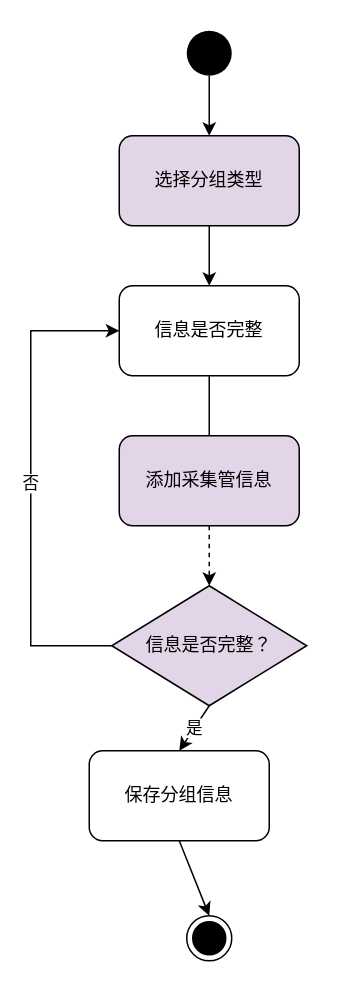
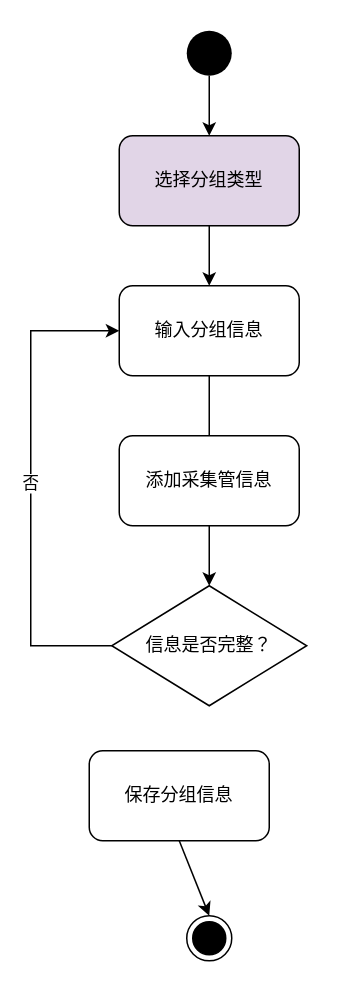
  <mxCell id="0" />
  <mxCell id="1" parent="0" />
  <mxCell id="2" value="" style="ellipse;fillColor=#000000;strokeColor=none;html=1;" parent="1" vertex="1"><mxGeometry x="124" y="20" width="30" height="30" as="geometry" /></mxCell>
  <mxCell id="3" value="选择分组类型" style="rounded=1;whiteSpace=wrap;html=1;fillColor=#e1d5e7;" parent="1" vertex="1"><mxGeometry x="79" y="90" width="120" height="60" as="geometry" /></mxCell>
- <mxCell id="4" value="信息是否完整" style="rounded=1;whiteSpace=wrap;html=1;" parent="1" vertex="1"><mxGeometry x="79" y="190" width="120" height="60" as="geometry" /></mxCell>
- <mxCell id="5" value="添加采集管信息" style="rounded=1;whiteSpace=wrap;html=1;fillColor=#e1d5e7;" parent="1" vertex="1"><mxGeometry x="79" y="290" width="120" height="60" as="geometry" /></mxCell>
- <mxCell id="6" value="信息是否完整？" style="rhombus;whiteSpace=wrap;html=1;fillColor=#e1d5e7;" parent="1" vertex="1"><mxGeometry x="74" y="390" width="130" height="80" as="geometry" /></mxCell>
+ <mxCell id="4" value="输入分组信息" style="rounded=1;whiteSpace=wrap;html=1;" parent="1" vertex="1"><mxGeometry x="79" y="190" width="120" height="60" as="geometry" /></mxCell>
+ <mxCell id="5" value="添加采集管信息" style="rounded=1;whiteSpace=wrap;html=1;" parent="1" vertex="1"><mxGeometry x="79" y="290" width="120" height="60" as="geometry" /></mxCell>
+ <mxCell id="6" value="信息是否完整？" style="rhombus;whiteSpace=wrap;html=1;" parent="1" vertex="1"><mxGeometry x="74" y="390" width="130" height="80" as="geometry" /></mxCell>
  <mxCell id="7" value="保存分组信息" style="rounded=1;whiteSpace=wrap;html=1;" parent="1" vertex="1"><mxGeometry x="59" y="500" width="120" height="60" as="geometry" /></mxCell>
  <mxCell id="8" value="" style="ellipse;html=1;shape=endState;fillColor=#000000;strokeColor=#000000;" parent="1" vertex="1"><mxGeometry x="124" y="610" width="30" height="30" as="geometry" /></mxCell>
  <mxCell id="9" value="" style="endArrow=classic;html=1;rounded=0;exitX=0.5;exitY=1;exitDx=0;exitDy=0;entryX=0.5;entryY=0;entryDx=0;entryDy=0;" parent="1" source="2" target="3" edge="1"><mxGeometry width="50" height="50" relative="1" as="geometry" /></mxCell>
  <mxCell id="10" value="" style="endArrow=classic;html=1;rounded=0;exitX=0.5;exitY=1;exitDx=0;exitDy=0;entryX=0.5;entryY=0;entryDx=0;entryDy=0;" parent="1" source="3" target="4" edge="1"><mxGeometry width="50" height="50" relative="1" as="geometry" /></mxCell>
  <mxCell id="11" value="" style="endArrow=none;html=1;rounded=0;exitX=0.5;exitY=1;exitDx=0;exitDy=0;entryX=0.5;entryY=0;entryDx=0;entryDy=0;" parent="1" source="4" target="5" edge="1"><mxGeometry width="50" height="50" relative="1" as="geometry" /></mxCell>
- <mxCell id="12" value="" style="endArrow=classic;html=1;rounded=0;exitX=0.5;exitY=1;exitDx=0;exitDy=0;entryX=0.5;entryY=0;entryDx=0;entryDy=0;dashed=1;" parent="1" source="5" target="6" edge="1"><mxGeometry width="50" height="50" relative="1" as="geometry" /></mxCell>
- <mxCell id="13" value="是" style="endArrow=classic;html=1;rounded=0;exitX=0.5;exitY=1;exitDx=0;exitDy=0;entryX=0.5;entryY=0;entryDx=0;entryDy=0;" parent="1" source="6" target="7" edge="1"><mxGeometry relative="1" as="geometry" /></mxCell>
+ <mxCell id="12" value="" style="endArrow=classic;html=1;rounded=0;exitX=0.5;exitY=1;exitDx=0;exitDy=0;entryX=0.5;entryY=0;entryDx=0;entryDy=0;" parent="1" source="5" target="6" edge="1"><mxGeometry width="50" height="50" relative="1" as="geometry" /></mxCell>
  <mxCell id="14" value="否" style="endArrow=classic;html=1;rounded=0;exitX=0;exitY=0.5;exitDx=0;exitDy=0;entryX=0;entryY=0.5;entryDx=0;entryDy=0;" parent="1" source="6" target="4" edge="1"><mxGeometry relative="1" as="geometry"><Array as="points"><mxPoint x="20" y="430" /><mxPoint x="20" y="220" /></Array></mxGeometry></mxCell>
  <mxCell id="15" value="" style="endArrow=classic;html=1;rounded=0;exitX=0.5;exitY=1;exitDx=0;exitDy=0;entryX=0.5;entryY=0;entryDx=0;entryDy=0;" parent="1" source="7" target="8" edge="1"><mxGeometry width="50" height="50" relative="1" as="geometry" /></mxCell>
